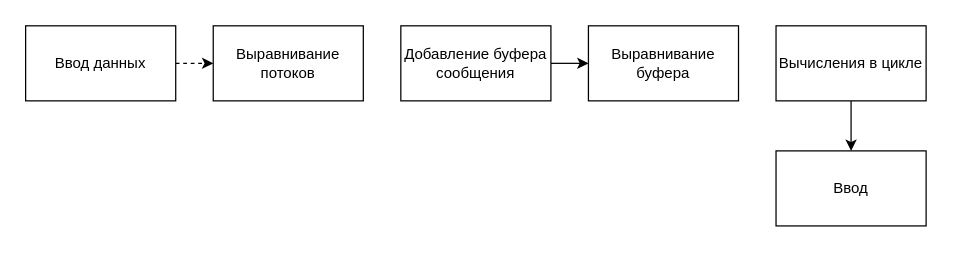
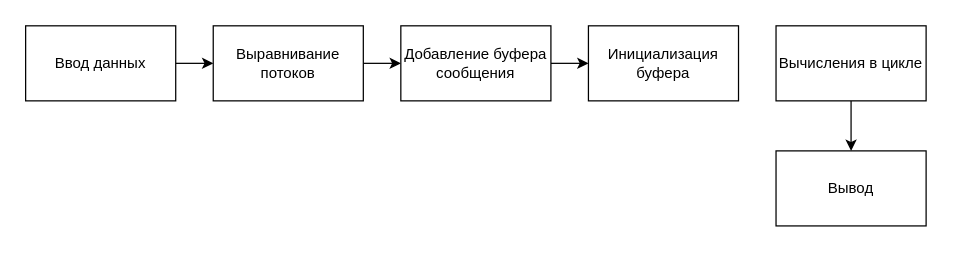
  <mxCell id="0" />
  <mxCell id="1" parent="0" />
- <mxCell id="2" style="edgeStyle=none;html=1;exitX=1;exitY=0.5;exitDx=0;exitDy=0;entryX=0;entryY=0.5;entryDx=0;entryDy=0;dashed=1;" edge="1" parent="1" source="3" target="5"><mxGeometry relative="1" as="geometry" /></mxCell>
+ <mxCell id="2" style="edgeStyle=none;html=1;exitX=1;exitY=0.5;exitDx=0;exitDy=0;entryX=0;entryY=0.5;entryDx=0;entryDy=0;" edge="1" parent="1" source="3" target="5"><mxGeometry relative="1" as="geometry" /></mxCell>
  <mxCell id="3" value="Ввод данных" style="whiteSpace=wrap;html=1;" vertex="1" parent="1"><mxGeometry x="20" y="20" width="120" height="60" as="geometry" /></mxCell>
+ <mxCell id="4" style="edgeStyle=none;html=1;exitX=1;exitY=0.5;exitDx=0;exitDy=0;entryX=0;entryY=0.5;entryDx=0;entryDy=0;" edge="1" parent="1" source="5" target="8"><mxGeometry relative="1" as="geometry" /></mxCell>
  <mxCell id="5" value="Выравнивание потоков" style="whiteSpace=wrap;html=1;" vertex="1" parent="1"><mxGeometry x="170" y="20" width="120" height="60" as="geometry" /></mxCell>
- <mxCell id="6" value="Выравнивание буфера" style="whiteSpace=wrap;html=1;" vertex="1" parent="1"><mxGeometry x="470" y="20" width="120" height="60" as="geometry" /></mxCell>
+ <mxCell id="6" value="Инициализация буфера" style="whiteSpace=wrap;html=1;" vertex="1" parent="1"><mxGeometry x="470" y="20" width="120" height="60" as="geometry" /></mxCell>
  <mxCell id="7" style="edgeStyle=none;html=1;exitX=1;exitY=0.5;exitDx=0;exitDy=0;entryX=0;entryY=0.5;entryDx=0;entryDy=0;" edge="1" parent="1" source="8" target="6"><mxGeometry relative="1" as="geometry" /></mxCell>
  <mxCell id="8" value="Добавление буфера сообщения" style="whiteSpace=wrap;html=1;" vertex="1" parent="1"><mxGeometry x="320" y="20" width="120" height="60" as="geometry" /></mxCell>
  <mxCell id="9" style="edgeStyle=none;html=1;exitX=0.5;exitY=1;exitDx=0;exitDy=0;entryX=0.5;entryY=0;entryDx=0;entryDy=0;" edge="1" parent="1" source="10" target="11"><mxGeometry relative="1" as="geometry" /></mxCell>
  <mxCell id="10" value="Вычисления в цикле" style="whiteSpace=wrap;html=1;" vertex="1" parent="1"><mxGeometry x="620" y="20" width="120" height="60" as="geometry" /></mxCell>
- <mxCell id="11" value="Ввод" style="whiteSpace=wrap;html=1;" vertex="1" parent="1"><mxGeometry x="620" y="120" width="120" height="60" as="geometry" /></mxCell>
+ <mxCell id="11" value="Вывод" style="whiteSpace=wrap;html=1;" vertex="1" parent="1"><mxGeometry x="620" y="120" width="120" height="60" as="geometry" /></mxCell>
